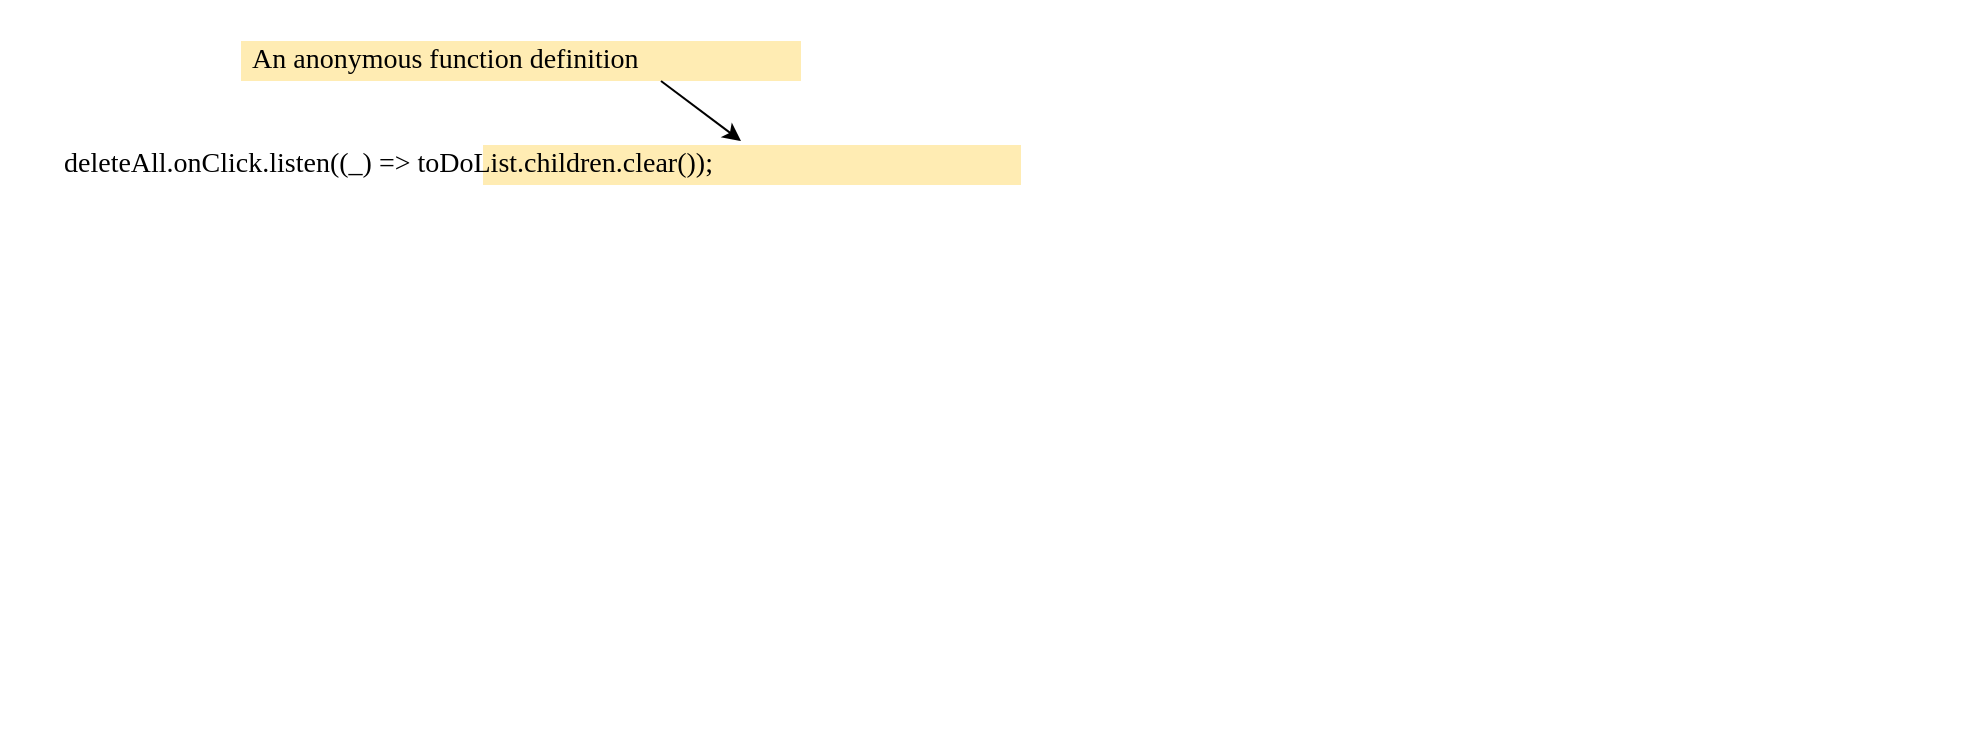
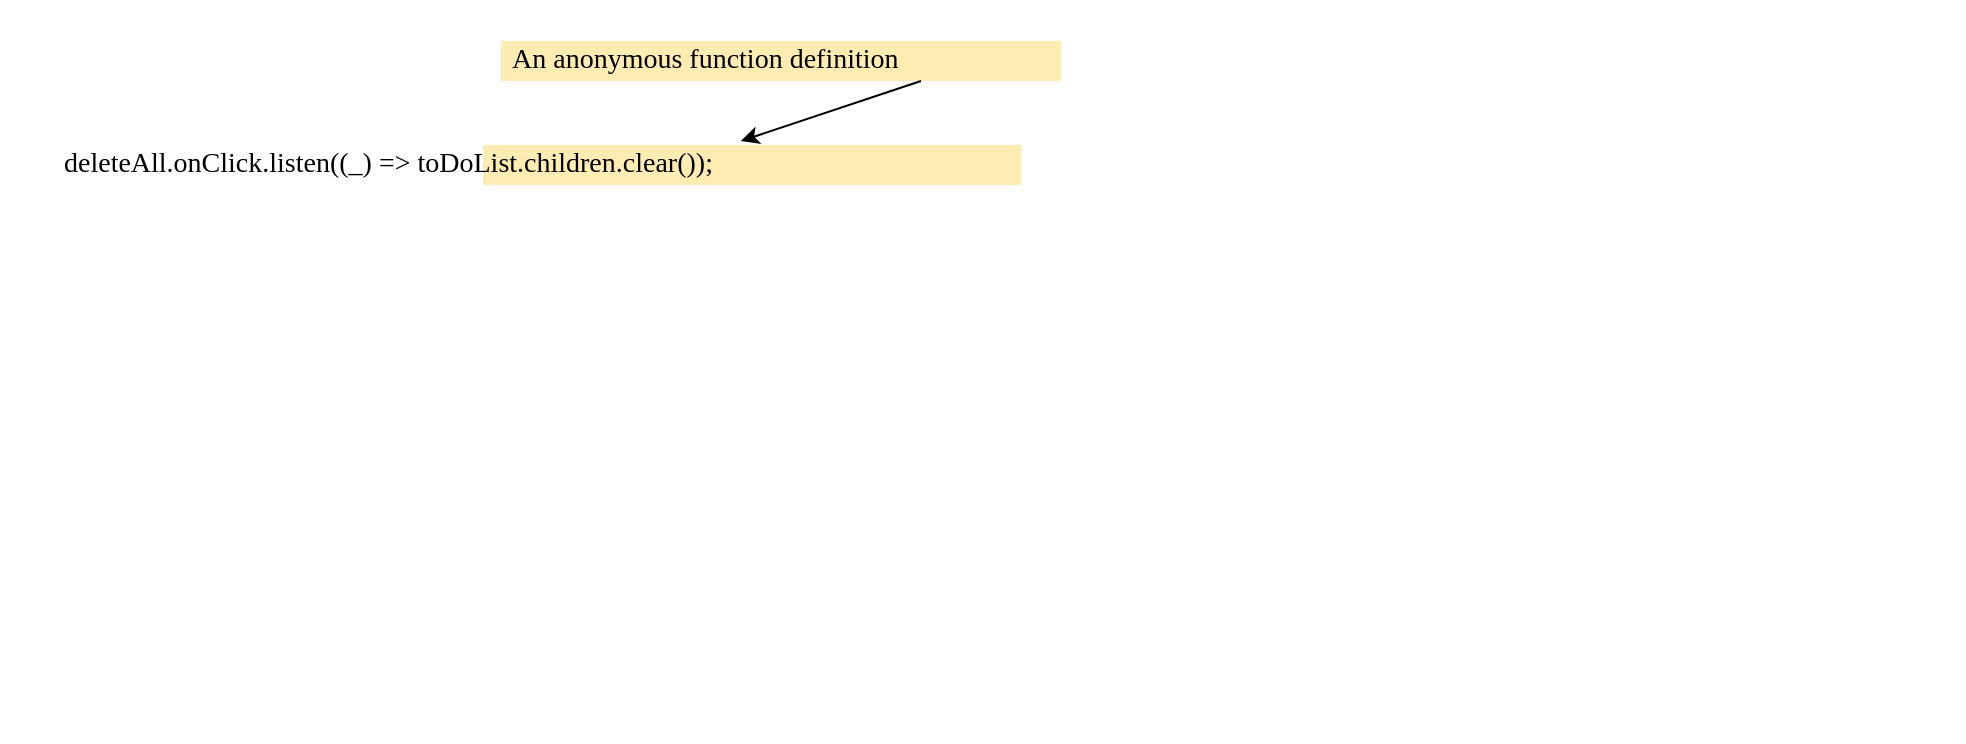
  <mxCell id="0" />
  <mxCell id="1" parent="0" />
  <mxCell id="2" value="" style="rounded=0;whiteSpace=wrap;html=1;fontFamily=Roboto Mono;fontSource=https%3A%2F%2Ffonts.googleapis.com%2Fcss%3Ffamily%3DRoboto%2BMono;fontSize=14;fillColor=#FFECB3;align=left;strokeColor=none;" parent="1" vertex="1"><mxGeometry x="241" y="72" width="269" height="20" as="geometry" /></mxCell>
  <mxCell id="3" value="&lt;div&gt;deleteAll.onClick.listen((_) =&amp;gt; toDoList.children.clear());&lt;br&gt;&lt;/div&gt;&lt;div&gt;&lt;br&gt;&lt;/div&gt;" style="rounded=1;whiteSpace=wrap;html=1;fillColor=none;align=left;fontSize=14;fontFamily=Roboto Mono;fontSource=https%3A%2F%2Ffonts.googleapis.com%2Fcss%3Ffamily%3DRoboto%2BMono;spacing=12;strokeColor=none;" parent="1" vertex="1"><mxGeometry x="20" y="70" width="700" height="40" as="geometry" /></mxCell>
- <mxCell id="4" value="An anonymous function definition" style="rounded=0;whiteSpace=wrap;html=1;fontFamily=Roboto Mono;fontSource=https%3A%2F%2Ffonts.googleapis.com%2Fcss%3Ffamily%3DRoboto%2BMono;fontSize=14;fillColor=#FFECB3;align=left;strokeColor=none;spacing=6;" parent="1" vertex="1"><mxGeometry x="120" y="20" width="280" height="20" as="geometry" /></mxCell>
+ <mxCell id="4" value="An anonymous function definition" style="rounded=0;whiteSpace=wrap;html=1;fontFamily=Roboto Mono;fontSource=https%3A%2F%2Ffonts.googleapis.com%2Fcss%3Ffamily%3DRoboto%2BMono;fontSize=14;fillColor=#FFECB3;align=left;strokeColor=none;spacing=6;" parent="1" vertex="1"><mxGeometry x="250" y="20" width="280" height="20" as="geometry" /></mxCell>
  <mxCell id="5" style="edgeStyle=orthogonalEdgeStyle;rounded=0;orthogonalLoop=1;jettySize=auto;html=1;exitX=0.5;exitY=1;exitDx=0;exitDy=0;" parent="1" source="3" target="3" edge="1"><mxGeometry relative="1" as="geometry" /></mxCell>
  <mxCell id="6" style="edgeStyle=orthogonalEdgeStyle;rounded=0;orthogonalLoop=1;jettySize=auto;html=1;exitX=0.5;exitY=1;exitDx=0;exitDy=0;" parent="1" edge="1"><mxGeometry relative="1" as="geometry"><mxPoint x="961" y="350" as="sourcePoint" /><mxPoint x="961" y="350" as="targetPoint" /></mxGeometry></mxCell>
  <mxCell id="7" value="" style="endArrow=classic;html=1;rounded=0;exitX=0.75;exitY=1;exitDx=0;exitDy=0;entryX=0.5;entryY=0;entryDx=0;entryDy=0;" edge="1" parent="1" source="4" target="3"><mxGeometry width="50" height="50" relative="1" as="geometry"><mxPoint x="530" y="450" as="sourcePoint" /><mxPoint x="580" y="400" as="targetPoint" /></mxGeometry></mxCell>
